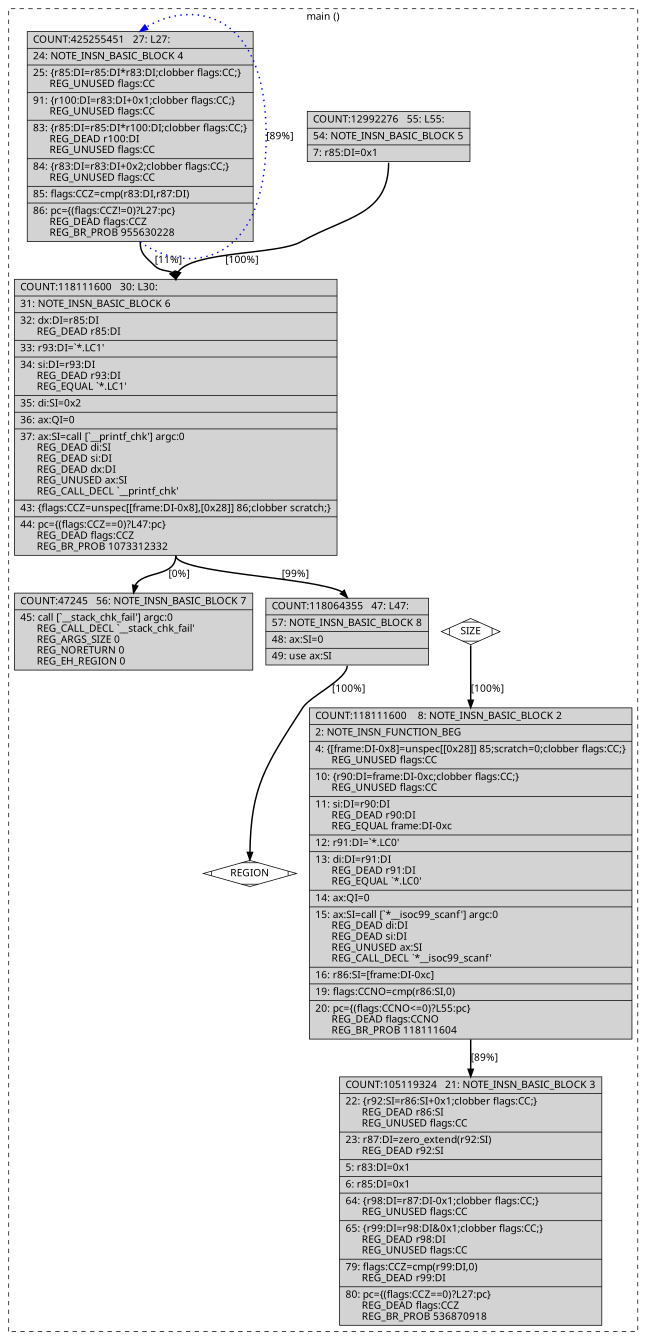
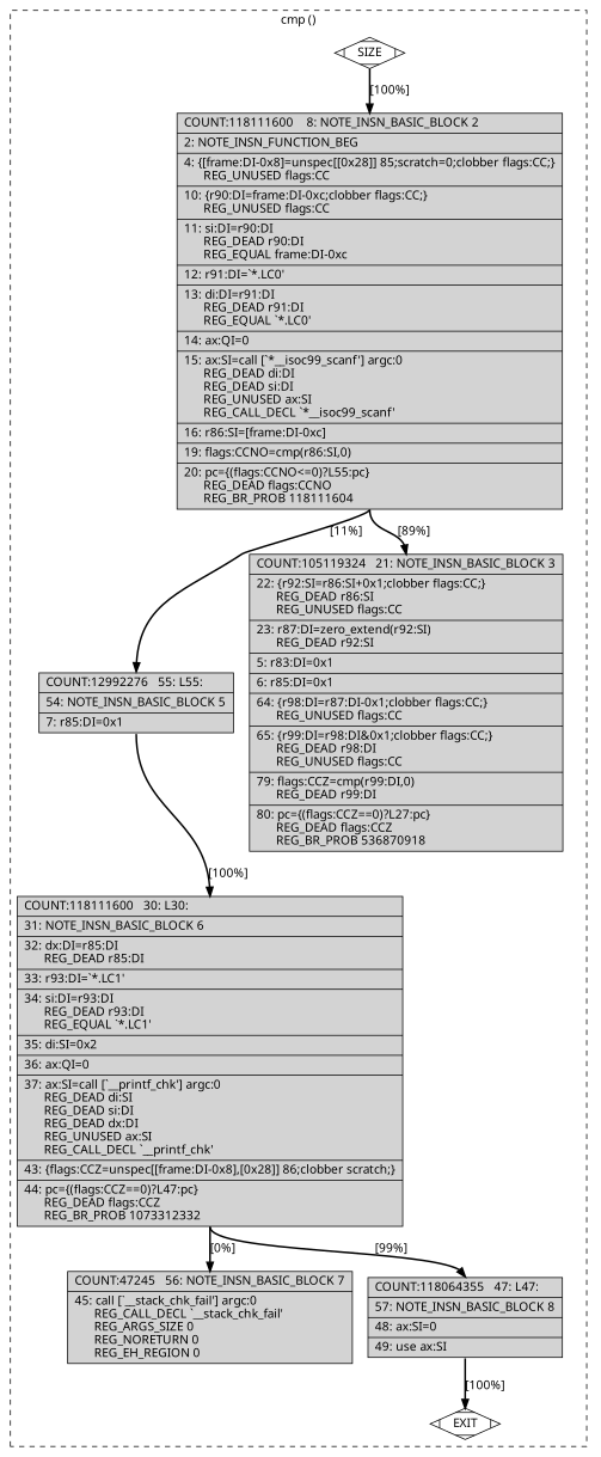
  digraph {
    fontname="Noto Sans"
    node [fillcolor=lightgrey fontname="Noto Sans" shape=record style=filled]
    edge [color=black constraint=true fontname="Noto Sans" headport=n style="solid,bold" tailport=s weight=100]
    n1 [fillcolor=white label=SIZE shape=Mdiamond]
    n2 [label="{COUNT:118111600\ \ \ \ 8:\ NOTE_INSN_BASIC_BLOCK\ 2\l|\ \ \ \ 2:\ NOTE_INSN_FUNCTION_BEG\l|\ \ \ \ 4:\ \{[frame:DI-0x8]=unspec[[0x28]]\ 85;scratch=0;clobber\ flags:CC;\}\l\ \ \ \ \ \ REG_UNUSED\ flags:CC\l|\ \ \ 10:\ \{r90:DI=frame:DI-0xc;clobber\ flags:CC;\}\l\ \ \ \ \ \ REG_UNUSED\ flags:CC\l|\ \ \ 11:\ si:DI=r90:DI\l\ \ \ \ \ \ REG_DEAD\ r90:DI\l\ \ \ \ \ \ REG_EQUAL\ frame:DI-0xc\l|\ \ \ 12:\ r91:DI=`*.LC0'\l|\ \ \ 13:\ di:DI=r91:DI\l\ \ \ \ \ \ REG_DEAD\ r91:DI\l\ \ \ \ \ \ REG_EQUAL\ `*.LC0'\l|\ \ \ 14:\ ax:QI=0\l|\ \ \ 15:\ ax:SI=call\ [`*__isoc99_scanf']\ argc:0\l\ \ \ \ \ \ REG_DEAD\ di:DI\l\ \ \ \ \ \ REG_DEAD\ si:DI\l\ \ \ \ \ \ REG_UNUSED\ ax:SI\l\ \ \ \ \ \ REG_CALL_DECL\ `*__isoc99_scanf'\l|\ \ \ 16:\ r86:SI=[frame:DI-0xc]\l|\ \ \ 19:\ flags:CCNO=cmp(r86:SI,0)\l|\ \ \ 20:\ pc=\{(flags:CCNO\<=0)?L55:pc\}\l\ \ \ \ \ \ REG_DEAD\ flags:CCNO\l\ \ \ \ \ \ REG_BR_PROB\ 118111604\l}"]
-   n3 [fillcolor=white label=REGION shape=Mdiamond]
+   n3 [fillcolor=white label=EXIT shape=Mdiamond]
    n4 [label="{COUNT:12992276\ \ \ 55:\ L55:\l|\ \ \ 54:\ NOTE_INSN_BASIC_BLOCK\ 5\l|\ \ \ \ 7:\ r85:DI=0x1\l}"]
    n5 [label="{COUNT:105119324\ \ \ 21:\ NOTE_INSN_BASIC_BLOCK\ 3\l|\ \ \ 22:\ \{r92:SI=r86:SI+0x1;clobber\ flags:CC;\}\l\ \ \ \ \ \ REG_DEAD\ r86:SI\l\ \ \ \ \ \ REG_UNUSED\ flags:CC\l|\ \ \ 23:\ r87:DI=zero_extend(r92:SI)\l\ \ \ \ \ \ REG_DEAD\ r92:SI\l|\ \ \ \ 5:\ r83:DI=0x1\l|\ \ \ \ 6:\ r85:DI=0x1\l|\ \ \ 64:\ \{r98:DI=r87:DI-0x1;clobber\ flags:CC;\}\l\ \ \ \ \ \ REG_UNUSED\ flags:CC\l|\ \ \ 65:\ \{r99:DI=r98:DI&0x1;clobber\ flags:CC;\}\l\ \ \ \ \ \ REG_DEAD\ r98:DI\l\ \ \ \ \ \ REG_UNUSED\ flags:CC\l|\ \ \ 79:\ flags:CCZ=cmp(r99:DI,0)\l\ \ \ \ \ \ REG_DEAD\ r99:DI\l|\ \ \ 80:\ pc=\{(flags:CCZ==0)?L27:pc\}\l\ \ \ \ \ \ REG_DEAD\ flags:CCZ\l\ \ \ \ \ \ REG_BR_PROB\ 536870918\l}"]
    n6 [label="{COUNT:118111600\ \ \ 30:\ L30:\l|\ \ \ 31:\ NOTE_INSN_BASIC_BLOCK\ 6\l|\ \ \ 32:\ dx:DI=r85:DI\l\ \ \ \ \ \ REG_DEAD\ r85:DI\l|\ \ \ 33:\ r93:DI=`*.LC1'\l|\ \ \ 34:\ si:DI=r93:DI\l\ \ \ \ \ \ REG_DEAD\ r93:DI\l\ \ \ \ \ \ REG_EQUAL\ `*.LC1'\l|\ \ \ 35:\ di:SI=0x2\l|\ \ \ 36:\ ax:QI=0\l|\ \ \ 37:\ ax:SI=call\ [`__printf_chk']\ argc:0\l\ \ \ \ \ \ REG_DEAD\ di:SI\l\ \ \ \ \ \ REG_DEAD\ si:DI\l\ \ \ \ \ \ REG_DEAD\ dx:DI\l\ \ \ \ \ \ REG_UNUSED\ ax:SI\l\ \ \ \ \ \ REG_CALL_DECL\ `__printf_chk'\l|\ \ \ 43:\ \{flags:CCZ=unspec[[frame:DI-0x8],[0x28]]\ 86;clobber\ scratch;\}\l|\ \ \ 44:\ pc=\{(flags:CCZ==0)?L47:pc\}\l\ \ \ \ \ \ REG_DEAD\ flags:CCZ\l\ \ \ \ \ \ REG_BR_PROB\ 1073312332\l}"]
-   n7 [label="{COUNT:425255451\ \ \ 27:\ L27:\l|\ \ \ 24:\ NOTE_INSN_BASIC_BLOCK\ 4\l|\ \ \ 25:\ \{r85:DI=r85:DI*r83:DI;clobber\ flags:CC;\}\l\ \ \ \ \ \ REG_UNUSED\ flags:CC\l|\ \ \ 91:\ \{r100:DI=r83:DI+0x1;clobber\ flags:CC;\}\l\ \ \ \ \ \ REG_UNUSED\ flags:CC\l|\ \ \ 83:\ \{r85:DI=r85:DI*r100:DI;clobber\ flags:CC;\}\l\ \ \ \ \ \ REG_DEAD\ r100:DI\l\ \ \ \ \ \ REG_UNUSED\ flags:CC\l|\ \ \ 84:\ \{r83:DI=r83:DI+0x2;clobber\ flags:CC;\}\l\ \ \ \ \ \ REG_UNUSED\ flags:CC\l|\ \ \ 85:\ flags:CCZ=cmp(r83:DI,r87:DI)\l|\ \ \ 86:\ pc=\{(flags:CCZ!=0)?L27:pc\}\l\ \ \ \ \ \ REG_DEAD\ flags:CCZ\l\ \ \ \ \ \ REG_BR_PROB\ 955630228\l}"]
    n8 [label="{COUNT:47245\ \ \ 56:\ NOTE_INSN_BASIC_BLOCK\ 7\l|\ \ \ 45:\ call\ [`__stack_chk_fail']\ argc:0\l\ \ \ \ \ \ REG_CALL_DECL\ `__stack_chk_fail'\l\ \ \ \ \ \ REG_ARGS_SIZE\ 0\l\ \ \ \ \ \ REG_NORETURN\ 0\l\ \ \ \ \ \ REG_EH_REGION\ 0\l}"]
    n9 [label="{COUNT:118064355\ \ \ 47:\ L47:\l|\ \ \ 57:\ NOTE_INSN_BASIC_BLOCK\ 8\l|\ \ \ 48:\ ax:SI=0\l|\ \ \ 49:\ use\ ax:SI\l}"]
    subgraph cluster_1 {
      color=black
-     label="main ()"
+     label="cmp ()"
      style=dashed
      n1
      n2
      n3
      n4
      n5
      n6
-     n7
      n8
      n9
    }
    n1 -> n2 [label="[100%]"]
    n1 -> n3 [style=invis color="" weight=""]
+   n2 -> n4 [label="[11%]" weight=10]
    n2 -> n5 [label="[89%]"]
    n4 -> n6 [label="[100%]"]
    n6 -> n8 [label="[0%]"]
    n6 -> n9 [label="[99%]" weight=10]
-   n7 -> n6 [label="[11%]"]
-   n7 -> n7 [color=blue constraint=false label="[89%]" style="dotted,bold" weight=10]
    n9 -> n3 [label="[100%]"]
  }
